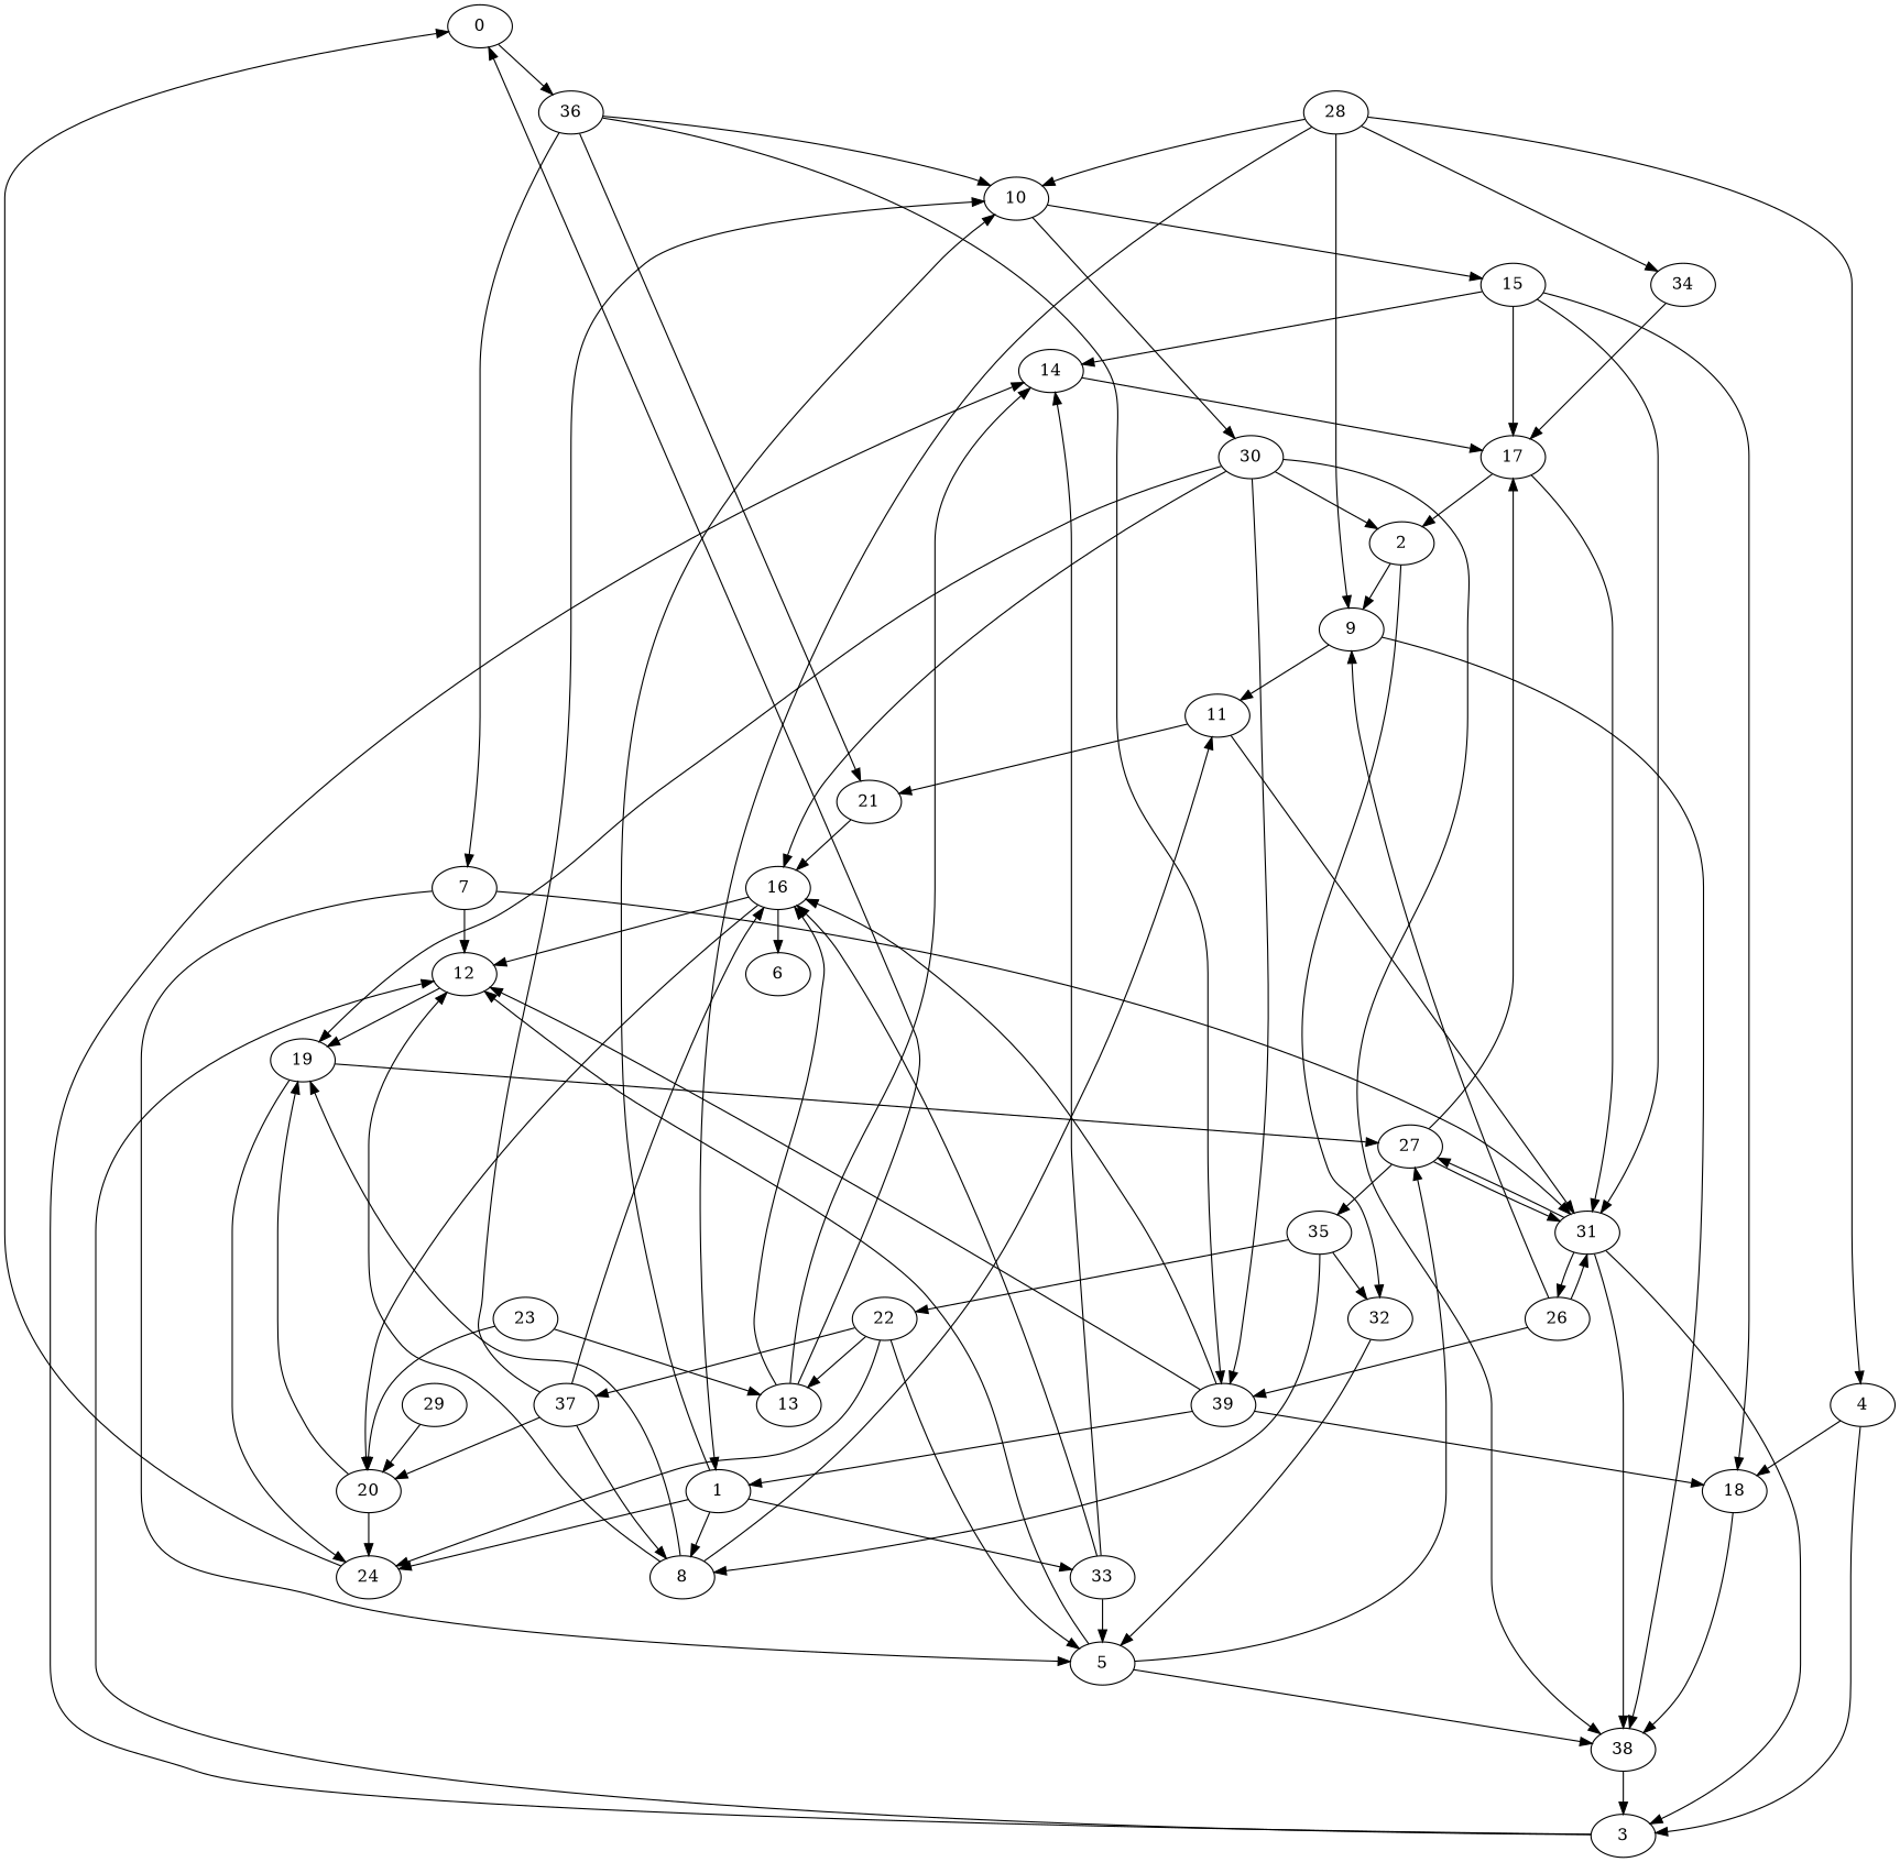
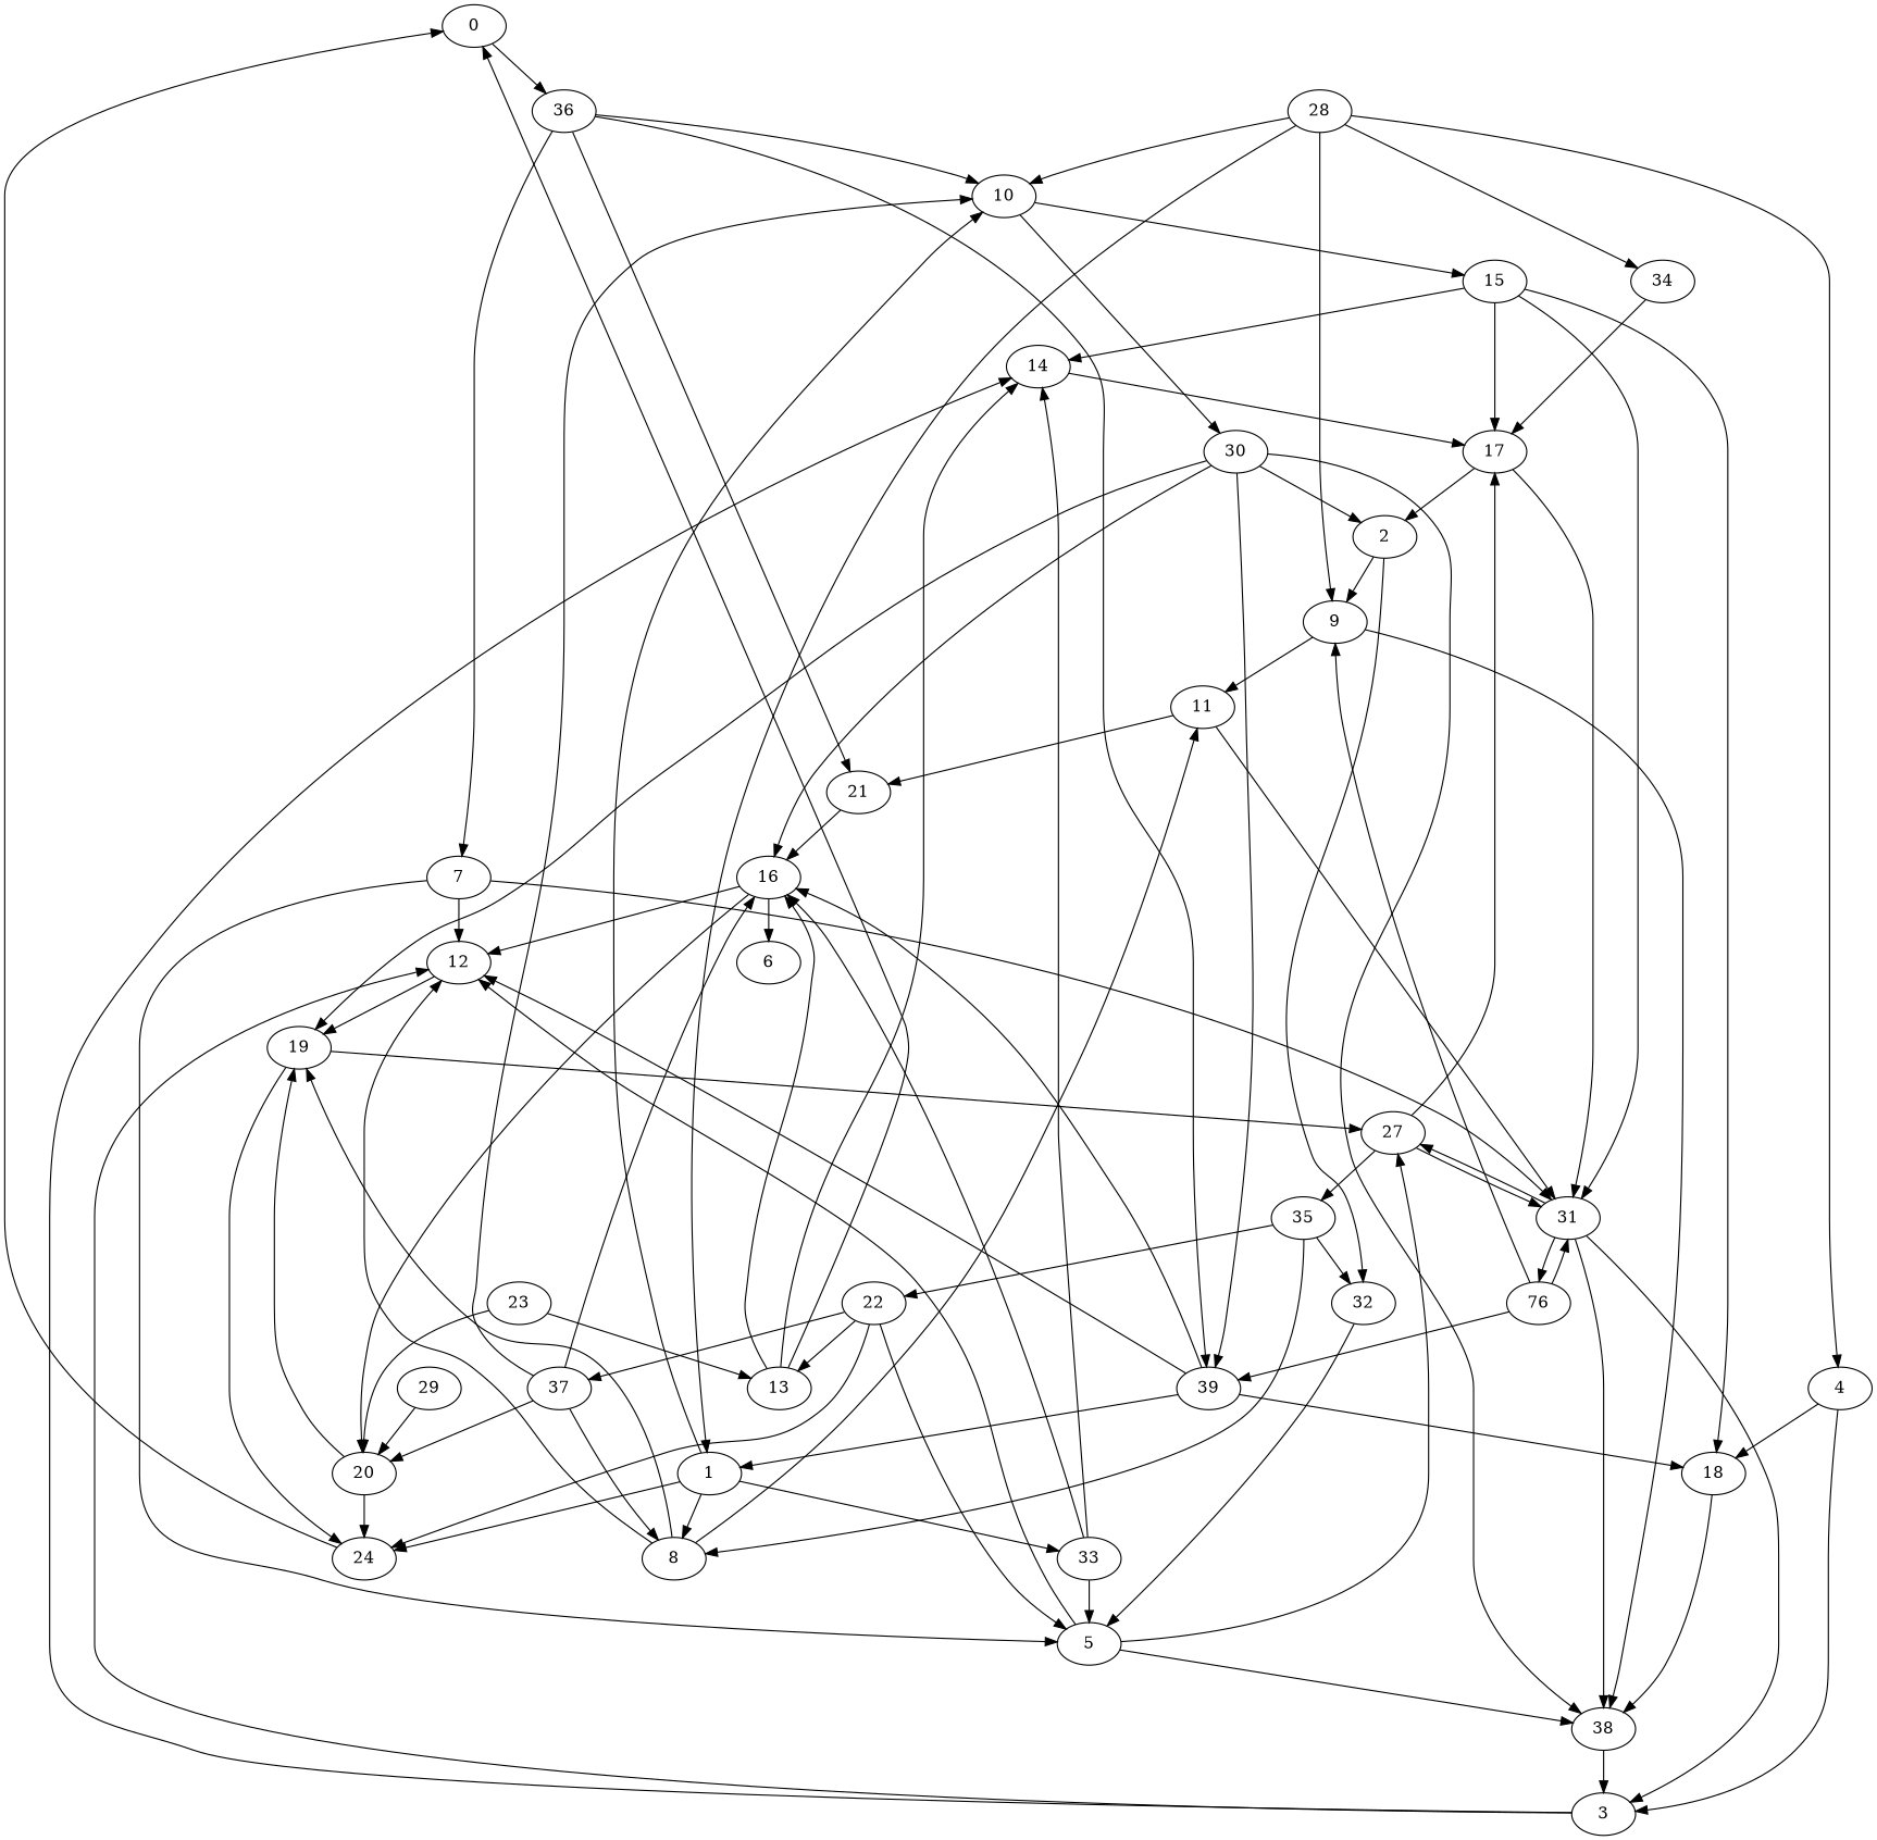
  digraph {
    0
    36
    10
    7
    21
    39
    1
    8
    24
    33
    12
    11
    19
    15
    30
    14
    5
    16
    2
    9
    32
    38
    3
    17
    4
    18
    27
    31
    35
-   26
+   26 [label=76]
    13
    6
    20
    22
    37
    23
    28
    34
    29
    0 -> 36
    36 -> 10
    36 -> 7
    36 -> 21
    36 -> 39
    10 -> 15
    10 -> 30
    7 -> 12
    7 -> 5
    7 -> 31
    21 -> 16
    39 -> 1
    39 -> 12
    39 -> 16
    39 -> 18
    1 -> 10
    1 -> 8
    1 -> 24
    1 -> 33
    8 -> 12
    8 -> 11
    8 -> 19
    24 -> 0
    33 -> 14
    33 -> 5
    33 -> 16
    12 -> 19
    11 -> 21
    11 -> 31
    19 -> 24
    19 -> 27
    15 -> 14
    15 -> 17
    15 -> 18
    15 -> 31
    30 -> 39
    30 -> 19
    30 -> 16
    30 -> 2
    30 -> 38
    14 -> 17
    5 -> 12
    5 -> 38
    5 -> 27
    16 -> 12
    16 -> 6
    16 -> 20
    2 -> 9
    2 -> 32
    9 -> 11
    9 -> 38
    32 -> 5
    38 -> 3
    3 -> 12
    3 -> 14
    17 -> 2
    17 -> 31
    4 -> 3
    4 -> 18
    18 -> 38
    27 -> 17
    27 -> 31
    27 -> 35
    31 -> 38
    31 -> 3
    31 -> 27
    31 -> 26
    35 -> 8
    35 -> 32
    35 -> 22
    26 -> 39
    26 -> 9
    26 -> 31
    13 -> 0
    13 -> 14
    13 -> 16
    20 -> 24
    20 -> 19
    22 -> 24
    22 -> 5
    22 -> 13
    22 -> 37
    37 -> 10
    37 -> 8
    37 -> 16
    37 -> 20
    23 -> 13
    23 -> 20
    28 -> 10
    28 -> 1
    28 -> 9
    28 -> 4
    28 -> 34
    34 -> 17
    29 -> 20
  }
